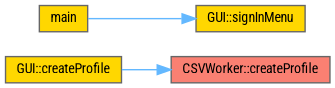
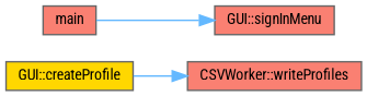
  digraph {
    fontname="Roboto Condensed"
    rankdir=RL
    node [color=grey40 fillcolor=salmon fontname="Roboto Condensed" fontsize=10 shape=box style=filled]
    edge [color=steelblue1 dir=back fontname="Roboto Condensed" fontsize=10 labelfontname=Helvetica labelfontsize=10 style=solid]
-   n1 [color=gray40 fontcolor=black height=0.2 label="CSVWorker::createProfile" width=0.4]
+   n1 [color=gray40 fontcolor=black height=0.2 label="CSVWorker::writeProfiles" width=0.4]
    n2 [fillcolor=gold height=0.2 label="GUI::createProfile" width=0.4]
-   n3 [fillcolor=gold height=0.2 label="GUI::signInMenu" width=0.4]
-   n4 [fillcolor=gold height=0.2 label=main width=0.4]
+   n3 [height=0.2 label="GUI::signInMenu" width=0.4]
+   n4 [height=0.2 label=main width=0.4]
    n1 -> n2
    n3 -> n4
  }
